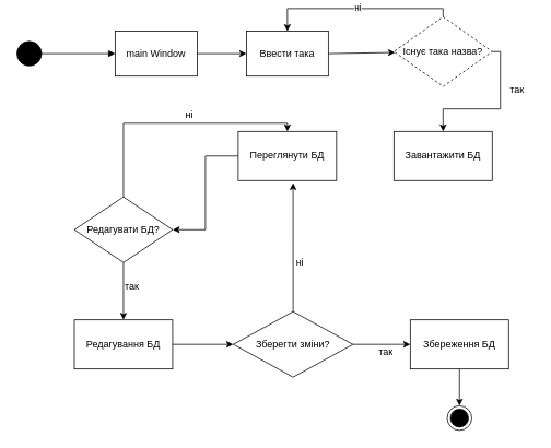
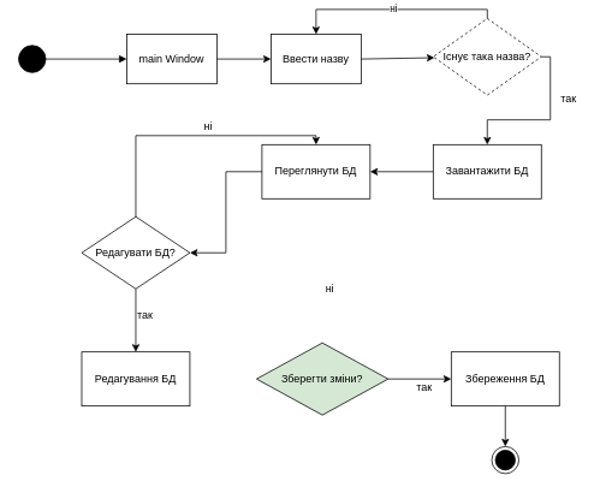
  <mxCell id="0" />
  <mxCell id="1" parent="0" />
  <mxCell id="2" value="" style="ellipse;fillColor=strokeColor;" vertex="1" parent="1"><mxGeometry x="20" y="50" width="30" height="30" as="geometry" /></mxCell>
  <mxCell id="3" value="" style="html=1;verticalAlign=bottom;labelBackgroundColor=none;endArrow=block;endFill=1;rounded=0;exitX=1;exitY=0.5;exitDx=0;exitDy=0;" edge="1" parent="1" source="2" target="4"><mxGeometry width="160" relative="1" as="geometry"><mxPoint x="240" y="220" as="sourcePoint" /><mxPoint x="140" y="65" as="targetPoint" /></mxGeometry></mxCell>
  <mxCell id="4" value="main Window" style="rounded=0;whiteSpace=wrap;html=1;" vertex="1" parent="1"><mxGeometry x="140" y="37.5" width="100" height="55" as="geometry" /></mxCell>
  <mxCell id="5" value="" style="endArrow=classic;html=1;rounded=0;exitX=1;exitY=0.5;exitDx=0;exitDy=0;" edge="1" parent="1" source="4" target="6"><mxGeometry width="50" height="50" relative="1" as="geometry"><mxPoint x="300" y="240" as="sourcePoint" /><mxPoint x="290" y="65" as="targetPoint" /></mxGeometry></mxCell>
- <mxCell id="6" value="Ввести така" style="rounded=0;whiteSpace=wrap;html=1;" vertex="1" parent="1"><mxGeometry x="300" y="37.5" width="100" height="55" as="geometry" /></mxCell>
+ <mxCell id="6" value="Ввести назву" style="rounded=0;whiteSpace=wrap;html=1;" vertex="1" parent="1"><mxGeometry x="300" y="37.5" width="100" height="55" as="geometry" /></mxCell>
  <mxCell id="7" value="" style="endArrow=classic;html=1;rounded=0;exitX=1;exitY=0.5;exitDx=0;exitDy=0;" edge="1" parent="1" source="6" target="8"><mxGeometry width="50" height="50" relative="1" as="geometry"><mxPoint x="300" y="240" as="sourcePoint" /><mxPoint x="470" y="65" as="targetPoint" /></mxGeometry></mxCell>
  <mxCell id="8" value="Існує така назва?" style="rhombus;whiteSpace=wrap;html=1;dashed=1;" vertex="1" parent="1"><mxGeometry x="480" y="20" width="120" height="85" as="geometry" /></mxCell>
  <mxCell id="9" value="ні" style="endArrow=classic;html=1;rounded=0;exitX=0.5;exitY=0;exitDx=0;exitDy=0;entryX=0.5;entryY=0;entryDx=0;entryDy=0;edgeStyle=orthogonalEdgeStyle;" edge="1" parent="1" source="8" target="6"><mxGeometry width="50" height="50" relative="1" as="geometry"><mxPoint x="300" y="240" as="sourcePoint" /><mxPoint x="350" y="190" as="targetPoint" /></mxGeometry></mxCell>
  <mxCell id="10" value="" style="endArrow=classic;html=1;rounded=0;exitX=1;exitY=0.5;exitDx=0;exitDy=0;edgeStyle=orthogonalEdgeStyle;" edge="1" parent="1" source="8" target="11"><mxGeometry width="50" height="50" relative="1" as="geometry"><mxPoint x="300" y="240" as="sourcePoint" /><mxPoint x="600" y="190" as="targetPoint" /></mxGeometry></mxCell>
  <mxCell id="11" value="Завантажити БД" style="rounded=0;whiteSpace=wrap;html=1;" vertex="1" parent="1"><mxGeometry x="480" y="160" width="120" height="60" as="geometry" /></mxCell>
  <mxCell id="12" value="так" style="text;html=1;align=center;verticalAlign=middle;resizable=0;points=[];autosize=1;strokeColor=none;fillColor=none;" vertex="1" parent="1"><mxGeometry x="610" y="95" width="40" height="30" as="geometry" /></mxCell>
+ <mxCell id="13" value="" style="endArrow=classic;html=1;rounded=0;exitX=0;exitY=0.5;exitDx=0;exitDy=0;" edge="1" parent="1" source="11" target="14"><mxGeometry width="50" height="50" relative="1" as="geometry"><mxPoint x="300" y="240" as="sourcePoint" /><mxPoint x="410" y="190" as="targetPoint" /></mxGeometry></mxCell>
  <mxCell id="14" value="Переглянути БД" style="rounded=0;whiteSpace=wrap;html=1;" vertex="1" parent="1"><mxGeometry x="290" y="160" width="120" height="60" as="geometry" /></mxCell>
  <mxCell id="15" value="" style="endArrow=classic;html=1;rounded=0;exitX=0;exitY=0.5;exitDx=0;exitDy=0;entryX=1;entryY=0.5;entryDx=0;entryDy=0;edgeStyle=orthogonalEdgeStyle;" edge="1" parent="1" source="14" target="16"><mxGeometry width="50" height="50" relative="1" as="geometry"><mxPoint x="300" y="240" as="sourcePoint" /><mxPoint x="220" y="190" as="targetPoint" /></mxGeometry></mxCell>
  <mxCell id="16" value="Редагувати БД?" style="rhombus;whiteSpace=wrap;html=1;" vertex="1" parent="1"><mxGeometry x="90" y="240" width="120" height="80" as="geometry" /></mxCell>
  <mxCell id="17" value="" style="endArrow=classic;html=1;rounded=0;exitX=0.5;exitY=0;exitDx=0;exitDy=0;entryX=0.5;entryY=0;entryDx=0;entryDy=0;edgeStyle=orthogonalEdgeStyle;" edge="1" parent="1" source="16" target="14"><mxGeometry width="50" height="50" relative="1" as="geometry"><mxPoint x="300" y="240" as="sourcePoint" /><mxPoint x="350" y="190" as="targetPoint" /></mxGeometry></mxCell>
  <mxCell id="18" value="ні" style="text;html=1;align=center;verticalAlign=middle;resizable=0;points=[];autosize=1;strokeColor=none;fillColor=none;" vertex="1" parent="1"><mxGeometry x="215" y="125" width="30" height="30" as="geometry" /></mxCell>
  <mxCell id="19" value="Редагування БД" style="rounded=0;whiteSpace=wrap;html=1;" vertex="1" parent="1"><mxGeometry x="90" y="390" width="120" height="60" as="geometry" /></mxCell>
  <mxCell id="20" value="" style="endArrow=classic;html=1;rounded=0;exitX=0.5;exitY=1;exitDx=0;exitDy=0;entryX=0.5;entryY=0;entryDx=0;entryDy=0;" edge="1" parent="1" source="16" target="19"><mxGeometry width="50" height="50" relative="1" as="geometry"><mxPoint x="300" y="360" as="sourcePoint" /><mxPoint x="350" y="310" as="targetPoint" /></mxGeometry></mxCell>
  <mxCell id="21" value="так" style="text;html=1;align=center;verticalAlign=middle;resizable=0;points=[];autosize=1;strokeColor=none;fillColor=none;" vertex="1" parent="1"><mxGeometry x="140" y="335" width="40" height="30" as="geometry" /></mxCell>
- <mxCell id="22" value="" style="endArrow=classic;html=1;rounded=0;exitX=1;exitY=0.5;exitDx=0;exitDy=0;" edge="1" parent="1" source="19" target="23"><mxGeometry width="50" height="50" relative="1" as="geometry"><mxPoint x="300" y="360" as="sourcePoint" /><mxPoint x="280" y="420" as="targetPoint" /></mxGeometry></mxCell>
- <mxCell id="23" value="Зберегти зміни?" style="rhombus;whiteSpace=wrap;html=1;" vertex="1" parent="1"><mxGeometry x="284" y="380" width="146" height="80" as="geometry" /></mxCell>
- <mxCell id="24" value="" style="endArrow=classic;html=1;rounded=0;exitX=0.5;exitY=0;exitDx=0;exitDy=0;entryX=0.558;entryY=1.05;entryDx=0;entryDy=0;entryPerimeter=0;" edge="1" parent="1" source="23" target="14"><mxGeometry width="50" height="50" relative="1" as="geometry"><mxPoint x="300" y="360" as="sourcePoint" /><mxPoint x="350" y="310" as="targetPoint" /></mxGeometry></mxCell>
+ <mxCell id="23" value="Зберегти зміни?" style="rhombus;whiteSpace=wrap;html=1;fillColor=#d5e8d4;" vertex="1" parent="1"><mxGeometry x="284" y="380" width="146" height="80" as="geometry" /></mxCell>
  <mxCell id="25" value="ні" style="text;html=1;align=center;verticalAlign=middle;resizable=0;points=[];autosize=1;strokeColor=none;fillColor=none;" vertex="1" parent="1"><mxGeometry x="350" y="305" width="30" height="30" as="geometry" /></mxCell>
  <mxCell id="26" value="" style="endArrow=classic;html=1;rounded=0;exitX=1;exitY=0.5;exitDx=0;exitDy=0;" edge="1" parent="1" source="23" target="27"><mxGeometry width="50" height="50" relative="1" as="geometry"><mxPoint x="300" y="360" as="sourcePoint" /><mxPoint x="520" y="420" as="targetPoint" /></mxGeometry></mxCell>
  <mxCell id="27" value="Збереження БД" style="rounded=0;whiteSpace=wrap;html=1;" vertex="1" parent="1"><mxGeometry x="500" y="390" width="120" height="60" as="geometry" /></mxCell>
  <mxCell id="28" value="так" style="text;html=1;align=center;verticalAlign=middle;resizable=0;points=[];autosize=1;strokeColor=none;fillColor=none;" vertex="1" parent="1"><mxGeometry x="450" y="415" width="40" height="30" as="geometry" /></mxCell>
  <mxCell id="29" value="" style="endArrow=classic;html=1;rounded=0;exitX=0.5;exitY=1;exitDx=0;exitDy=0;" edge="1" parent="1" source="27" target="30"><mxGeometry width="50" height="50" relative="1" as="geometry"><mxPoint x="300" y="360" as="sourcePoint" /><mxPoint x="560" y="510" as="targetPoint" /></mxGeometry></mxCell>
  <mxCell id="30" value="" style="ellipse;html=1;shape=endState;fillColor=strokeColor;" vertex="1" parent="1"><mxGeometry x="545" y="495" width="30" height="30" as="geometry" /></mxCell>
